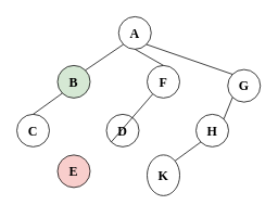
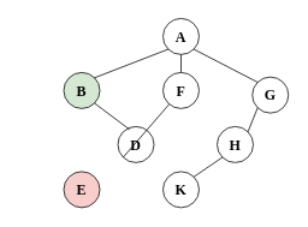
  <mxCell id="0" />
  <mxCell id="1" parent="0" />
- <mxCell id="2" value="&lt;b&gt;&lt;font style=&quot;font-size: 16px;&quot; face=&quot;Verdana&quot;&gt;A&lt;/font&gt;&lt;/b&gt;" style="ellipse;whiteSpace=wrap;html=1;aspect=fixed;" parent="1" vertex="1"><mxGeometry x="145" y="20" width="40" height="40" as="geometry" /></mxCell>
+ <mxCell id="2" value="&lt;b&gt;&lt;font style=&quot;font-size: 16px;&quot; face=&quot;Verdana&quot;&gt;A&lt;/font&gt;&lt;/b&gt;" style="ellipse;whiteSpace=wrap;html=1;aspect=fixed;" parent="1" vertex="1"><mxGeometry x="180" y="20" width="40" height="40" as="geometry" /></mxCell>
  <mxCell id="3" value="&lt;b&gt;&lt;font style=&quot;font-size: 16px;&quot; face=&quot;Verdana&quot;&gt;B&lt;/font&gt;&lt;/b&gt;" style="ellipse;whiteSpace=wrap;html=1;aspect=fixed;fillColor=#d5e8d4;" parent="1" vertex="1"><mxGeometry x="70" y="80" width="40" height="40" as="geometry" /></mxCell>
  <mxCell id="4" value="&lt;b&gt;&lt;font style=&quot;font-size: 16px;&quot; face=&quot;Verdana&quot;&gt;G&lt;/font&gt;&lt;/b&gt;" style="ellipse;whiteSpace=wrap;html=1;aspect=fixed;" parent="1" vertex="1"><mxGeometry x="279" y="85" width="40" height="40" as="geometry" /></mxCell>
- <mxCell id="5" value="&lt;b&gt;&lt;font style=&quot;font-size: 16px;&quot; face=&quot;Verdana&quot;&gt;C&lt;/font&gt;&lt;/b&gt;" style="ellipse;whiteSpace=wrap;html=1;aspect=fixed;" parent="1" vertex="1"><mxGeometry x="20" y="140" width="40" height="40" as="geometry" /></mxCell>
  <mxCell id="6" value="&lt;b&gt;&lt;font style=&quot;font-size: 16px;&quot; face=&quot;Verdana&quot;&gt;D&lt;/font&gt;&lt;/b&gt;" style="ellipse;whiteSpace=wrap;html=1;aspect=fixed;" parent="1" vertex="1"><mxGeometry x="130" y="140" width="40" height="40" as="geometry" /></mxCell>
  <mxCell id="7" value="&lt;b&gt;&lt;font style=&quot;font-size: 16px;&quot; face=&quot;Verdana&quot;&gt;H&lt;/font&gt;&lt;/b&gt;" style="ellipse;whiteSpace=wrap;html=1;aspect=fixed;" parent="1" vertex="1"><mxGeometry x="240" y="140" width="40" height="40" as="geometry" /></mxCell>
  <mxCell id="8" value="" style="endArrow=none;html=1;rounded=0;exitX=0;exitY=1;exitDx=0;exitDy=0;entryX=1;entryY=0;entryDx=0;entryDy=0;" parent="1" source="2" target="3" edge="1"><mxGeometry width="50" height="50" relative="1" as="geometry"><mxPoint x="290" y="120" as="sourcePoint" /><mxPoint x="340" y="70" as="targetPoint" /></mxGeometry></mxCell>
- <mxCell id="9" value="" style="endArrow=none;html=1;rounded=0;exitX=0;exitY=1;exitDx=0;exitDy=0;entryX=0.5;entryY=0;entryDx=0;entryDy=0;" parent="1" source="3" target="5" edge="1"><mxGeometry width="50" height="50" relative="1" as="geometry"><mxPoint x="290" y="120" as="sourcePoint" /><mxPoint x="340" y="70" as="targetPoint" /></mxGeometry></mxCell>
+ <mxCell id="10" value="" style="endArrow=none;html=1;rounded=0;exitX=1;exitY=1;exitDx=0;exitDy=0;entryX=0.325;entryY=0.083;entryDx=0;entryDy=0;entryPerimeter=0;" parent="1" source="3" target="6" edge="1"><mxGeometry width="50" height="50" relative="1" as="geometry"><mxPoint x="290" y="120" as="sourcePoint" /><mxPoint x="340" y="70" as="targetPoint" /></mxGeometry></mxCell>
  <mxCell id="11" value="" style="endArrow=none;html=1;rounded=0;exitX=1;exitY=1;exitDx=0;exitDy=0;entryX=0;entryY=0;entryDx=0;entryDy=0;" parent="1" source="2" target="4" edge="1"><mxGeometry width="50" height="50" relative="1" as="geometry"><mxPoint x="290" y="120" as="sourcePoint" /><mxPoint x="340" y="70" as="targetPoint" /></mxGeometry></mxCell>
  <mxCell id="12" value="" style="endArrow=none;startArrow=none;html=1;rounded=0;exitX=1;exitY=0;exitDx=0;exitDy=0;entryX=0;entryY=1;entryDx=0;entryDy=0;startFill=0;endFill=0;" parent="1" source="7" target="4" edge="1"><mxGeometry width="50" height="50" relative="1" as="geometry"><mxPoint x="290" y="120" as="sourcePoint" /><mxPoint x="340" y="70" as="targetPoint" /></mxGeometry></mxCell>
  <mxCell id="13" value="&lt;b&gt;&lt;font style=&quot;font-size: 16px;&quot; face=&quot;Verdana&quot;&gt;E&lt;/font&gt;&lt;/b&gt;" style="ellipse;whiteSpace=wrap;html=1;aspect=fixed;fillColor=#f8cecc;" parent="1" vertex="1"><mxGeometry x="70" y="190" width="40" height="40" as="geometry" /></mxCell>
  <mxCell id="14" value="" style="endArrow=none;html=1;rounded=0;exitX=0;exitY=1;exitDx=0;exitDy=0;" parent="1" source="6" target="17" edge="1"><mxGeometry width="50" height="50" relative="1" as="geometry"><mxPoint x="240" y="130" as="sourcePoint" /><mxPoint x="290" y="80" as="targetPoint" /></mxGeometry></mxCell>
- <mxCell id="15" value="&lt;b&gt;&lt;font style=&quot;font-size: 16px;&quot; face=&quot;Verdana&quot;&gt;K&lt;/font&gt;&lt;/b&gt;" style="ellipse;whiteSpace=wrap;html=1;aspect=fixed;" parent="1" vertex="1"><mxGeometry x="180" y="190" width="40" height="50" as="geometry" /></mxCell>
+ <mxCell id="15" value="&lt;b&gt;&lt;font style=&quot;font-size: 16px;&quot; face=&quot;Verdana&quot;&gt;K&lt;/font&gt;&lt;/b&gt;" style="ellipse;whiteSpace=wrap;html=1;aspect=fixed;" parent="1" vertex="1"><mxGeometry x="180" y="190" width="40" height="40" as="geometry" /></mxCell>
  <mxCell id="16" value="" style="endArrow=none;html=1;rounded=0;exitX=0;exitY=1;exitDx=0;exitDy=0;entryX=1;entryY=0;entryDx=0;entryDy=0;" parent="1" source="7" target="15" edge="1"><mxGeometry width="50" height="50" relative="1" as="geometry"><mxPoint x="240" y="130" as="sourcePoint" /><mxPoint x="290" y="80" as="targetPoint" /></mxGeometry></mxCell>
  <mxCell id="17" value="&lt;b&gt;&lt;font style=&quot;font-size: 16px;&quot; face=&quot;Verdana&quot;&gt;F&lt;/font&gt;&lt;/b&gt;" style="ellipse;whiteSpace=wrap;html=1;aspect=fixed;" parent="1" vertex="1"><mxGeometry x="180" y="80" width="40" height="40" as="geometry" /></mxCell>
  <mxCell id="18" value="" style="endArrow=none;html=1;rounded=0;exitX=0.5;exitY=1;exitDx=0;exitDy=0;entryX=0.5;entryY=0;entryDx=0;entryDy=0;" parent="1" source="2" target="17" edge="1"><mxGeometry width="50" height="50" relative="1" as="geometry"><mxPoint x="240" y="130" as="sourcePoint" /><mxPoint x="290" y="80" as="targetPoint" /></mxGeometry></mxCell>
